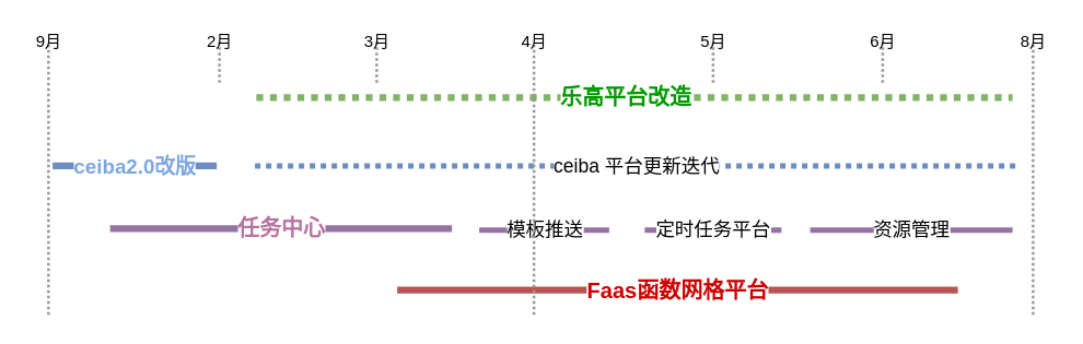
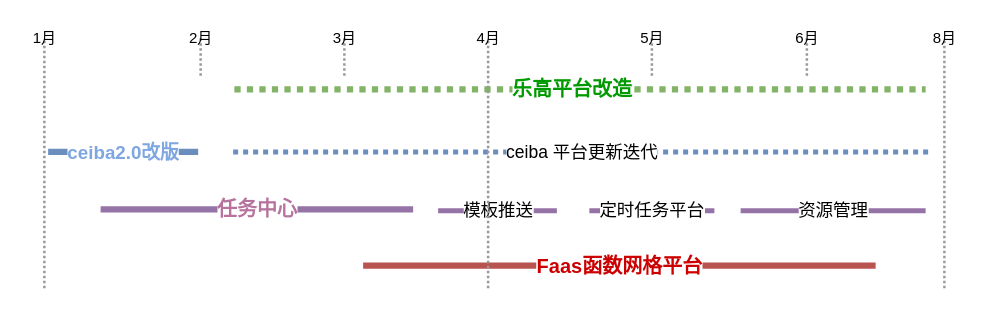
  <mxCell id="0" />
  <mxCell id="1" parent="0" />
  <mxCell id="2" value="" style="endArrow=none;dashed=1;html=1;strokeWidth=5;fillColor=#d5e8d4;strokeColor=#82b366;dashPattern=1 1;" edge="1" parent="1"><mxGeometry width="50" height="50" relative="1" as="geometry"><mxPoint x="187" y="71" as="sourcePoint" /><mxPoint x="740" y="71" as="targetPoint" /></mxGeometry></mxCell>
  <mxCell id="3" value="&lt;font style=&quot;font-size: 16px&quot; color=&quot;#009900&quot;&gt;&lt;b&gt;乐高平台改造&lt;/b&gt;&lt;/font&gt;" style="edgeLabel;html=1;align=center;verticalAlign=middle;resizable=0;points=[];" vertex="1" connectable="0" parent="2"><mxGeometry x="-0.027" y="1" relative="1" as="geometry"><mxPoint as="offset" /></mxGeometry></mxCell>
  <mxCell id="4" value="&lt;font style=&quot;font-size: 15px&quot; color=&quot;#7ea6e0&quot;&gt;&lt;b&gt;ceiba2.0改版&lt;/b&gt;&lt;/font&gt;" style="endArrow=none;html=1;strokeWidth=5;fillColor=#dae8fc;strokeColor=#6c8ebf;" edge="1" parent="1"><mxGeometry width="50" height="50" relative="1" as="geometry"><mxPoint x="38" y="121" as="sourcePoint" /><mxPoint x="158" y="121" as="targetPoint" /></mxGeometry></mxCell>
  <mxCell id="5" value="&lt;font style=&quot;font-size: 16px&quot; color=&quot;#b5739d&quot;&gt;&lt;b&gt;任务中心&lt;/b&gt;&lt;/font&gt;" style="endArrow=none;html=1;strokeWidth=5;fillColor=#e1d5e7;strokeColor=#9673a6;" edge="1" parent="1"><mxGeometry width="50" height="50" relative="1" as="geometry"><mxPoint x="80" y="167" as="sourcePoint" /><mxPoint x="330" y="167" as="targetPoint" /></mxGeometry></mxCell>
  <mxCell id="6" value="&lt;font style=&quot;font-size: 16px&quot; color=&quot;#cc0000&quot;&gt;&lt;b&gt;Faas函数网格平台&lt;/b&gt;&lt;/font&gt;" style="endArrow=none;html=1;strokeWidth=5;fillColor=#f8cecc;strokeColor=#b85450;" edge="1" parent="1"><mxGeometry width="50" height="50" relative="1" as="geometry"><mxPoint x="290" y="212" as="sourcePoint" /><mxPoint x="700" y="212" as="targetPoint" /></mxGeometry></mxCell>
  <mxCell id="7" value="&lt;font style=&quot;font-size: 14px&quot;&gt;模板推送&lt;/font&gt;" style="endArrow=none;html=1;strokeWidth=4;fillColor=#e1d5e7;strokeColor=#9673a6;" edge="1" parent="1"><mxGeometry x="395" y="338" width="50" height="50" as="geometry"><mxPoint x="350" y="168" as="sourcePoint" /><mxPoint x="445" y="168" as="targetPoint" /><Array as="points"><mxPoint x="412" y="168" /><mxPoint x="425" y="168" /></Array></mxGeometry></mxCell>
  <mxCell id="8" value="&lt;font style=&quot;font-size: 14px&quot;&gt;定时任务平台&lt;/font&gt;" style="endArrow=none;html=1;strokeWidth=4;fillColor=#e1d5e7;strokeColor=#9673a6;" edge="1" parent="1"><mxGeometry x="411" y="338" width="50" height="50" as="geometry"><mxPoint x="471" y="168" as="sourcePoint" /><mxPoint x="571" y="168" as="targetPoint" /></mxGeometry></mxCell>
  <mxCell id="9" value="&lt;font style=&quot;font-size: 14px&quot;&gt;资源管理&lt;/font&gt;" style="endArrow=none;html=1;strokeWidth=4;fillColor=#e1d5e7;strokeColor=#9673a6;" edge="1" parent="1"><mxGeometry x="412" y="338" width="50" height="50" as="geometry"><mxPoint x="592" y="168" as="sourcePoint" /><mxPoint x="740" y="168" as="targetPoint" /><Array as="points"><mxPoint x="655" y="168" /></Array></mxGeometry></mxCell>
  <mxCell id="10" value="&lt;font style=&quot;font-size: 14px&quot;&gt;ceiba 平台更新迭代&lt;/font&gt;" style="endArrow=none;html=1;strokeWidth=4;dashed=1;fillColor=#dae8fc;strokeColor=#6c8ebf;dashPattern=1 1;" edge="1" parent="1"><mxGeometry width="50" height="50" relative="1" as="geometry"><mxPoint x="186" y="121" as="sourcePoint" /><mxPoint x="743" y="121" as="targetPoint" /></mxGeometry></mxCell>
  <mxCell id="11" value="" style="endArrow=none;dashed=1;html=1;dashPattern=1 1;strokeWidth=2;strokeColor=#999999;" edge="1" parent="1"><mxGeometry width="50" height="50" relative="1" as="geometry"><mxPoint x="160" y="60" as="sourcePoint" /><mxPoint x="160" y="30" as="targetPoint" /></mxGeometry></mxCell>
  <mxCell id="12" value="2月" style="text;html=1;align=center;verticalAlign=middle;resizable=0;points=[];autosize=1;strokeColor=none;" vertex="1" parent="1"><mxGeometry x="145" y="20" width="30" height="20" as="geometry" /></mxCell>
  <mxCell id="13" value="" style="endArrow=none;dashed=1;html=1;dashPattern=1 1;strokeWidth=2;strokeColor=#999999;" edge="1" parent="1"><mxGeometry width="50" height="50" relative="1" as="geometry"><mxPoint x="275" y="60" as="sourcePoint" /><mxPoint x="275" y="30" as="targetPoint" /></mxGeometry></mxCell>
  <mxCell id="14" value="3月" style="text;html=1;align=center;verticalAlign=middle;resizable=0;points=[];autosize=1;strokeColor=none;" vertex="1" parent="1"><mxGeometry x="260" y="20" width="30" height="20" as="geometry" /></mxCell>
  <mxCell id="15" value="" style="endArrow=none;dashed=1;html=1;dashPattern=1 1;strokeWidth=2;strokeColor=#999999;" edge="1" parent="1"><mxGeometry width="50" height="50" relative="1" as="geometry"><mxPoint x="645" y="60" as="sourcePoint" /><mxPoint x="645" y="30" as="targetPoint" /></mxGeometry></mxCell>
  <mxCell id="16" value="6月" style="text;html=1;align=center;verticalAlign=middle;resizable=0;points=[];autosize=1;strokeColor=none;" vertex="1" parent="1"><mxGeometry x="630" y="20" width="30" height="20" as="geometry" /></mxCell>
  <mxCell id="17" value="" style="endArrow=none;dashed=1;html=1;dashPattern=1 1;strokeWidth=2;strokeColor=#999999;" edge="1" parent="1"><mxGeometry width="50" height="50" relative="1" as="geometry"><mxPoint x="390" y="230" as="sourcePoint" /><mxPoint x="390" y="30" as="targetPoint" /></mxGeometry></mxCell>
  <mxCell id="18" value="4月" style="text;html=1;align=center;verticalAlign=middle;resizable=0;points=[];autosize=1;strokeColor=none;" vertex="1" parent="1"><mxGeometry x="375" y="20" width="30" height="20" as="geometry" /></mxCell>
  <mxCell id="19" value="" style="endArrow=none;dashed=1;html=1;dashPattern=1 1;strokeWidth=2;strokeColor=#999999;" edge="1" parent="1"><mxGeometry width="50" height="50" relative="1" as="geometry"><mxPoint x="521" y="60" as="sourcePoint" /><mxPoint x="521" y="30" as="targetPoint" /></mxGeometry></mxCell>
  <mxCell id="20" value="5月" style="text;html=1;align=center;verticalAlign=middle;resizable=0;points=[];autosize=1;strokeColor=none;" vertex="1" parent="1"><mxGeometry x="506" y="20" width="30" height="20" as="geometry" /></mxCell>
  <mxCell id="21" value="" style="endArrow=none;dashed=1;html=1;dashPattern=1 1;strokeWidth=2;strokeColor=#999999;" edge="1" parent="1"><mxGeometry width="50" height="50" relative="1" as="geometry"><mxPoint x="35" y="230" as="sourcePoint" /><mxPoint x="35" y="30" as="targetPoint" /></mxGeometry></mxCell>
- <mxCell id="22" value="9月" style="text;html=1;align=center;verticalAlign=middle;resizable=0;points=[];autosize=1;strokeColor=none;" vertex="1" parent="1"><mxGeometry x="20" y="20" width="30" height="20" as="geometry" /></mxCell>
+ <mxCell id="22" value="1月" style="text;html=1;align=center;verticalAlign=middle;resizable=0;points=[];autosize=1;strokeColor=none;" vertex="1" parent="1"><mxGeometry x="20" y="20" width="30" height="20" as="geometry" /></mxCell>
  <mxCell id="23" value="" style="endArrow=none;dashed=1;html=1;dashPattern=1 1;strokeWidth=2;strokeColor=#999999;" edge="1" parent="1"><mxGeometry width="50" height="50" relative="1" as="geometry"><mxPoint x="755" y="230" as="sourcePoint" /><mxPoint x="755" y="30" as="targetPoint" /></mxGeometry></mxCell>
  <mxCell id="24" value="8月" style="text;html=1;align=center;verticalAlign=middle;resizable=0;points=[];autosize=1;strokeColor=none;" vertex="1" parent="1"><mxGeometry x="740" y="20" width="30" height="20" as="geometry" /></mxCell>
